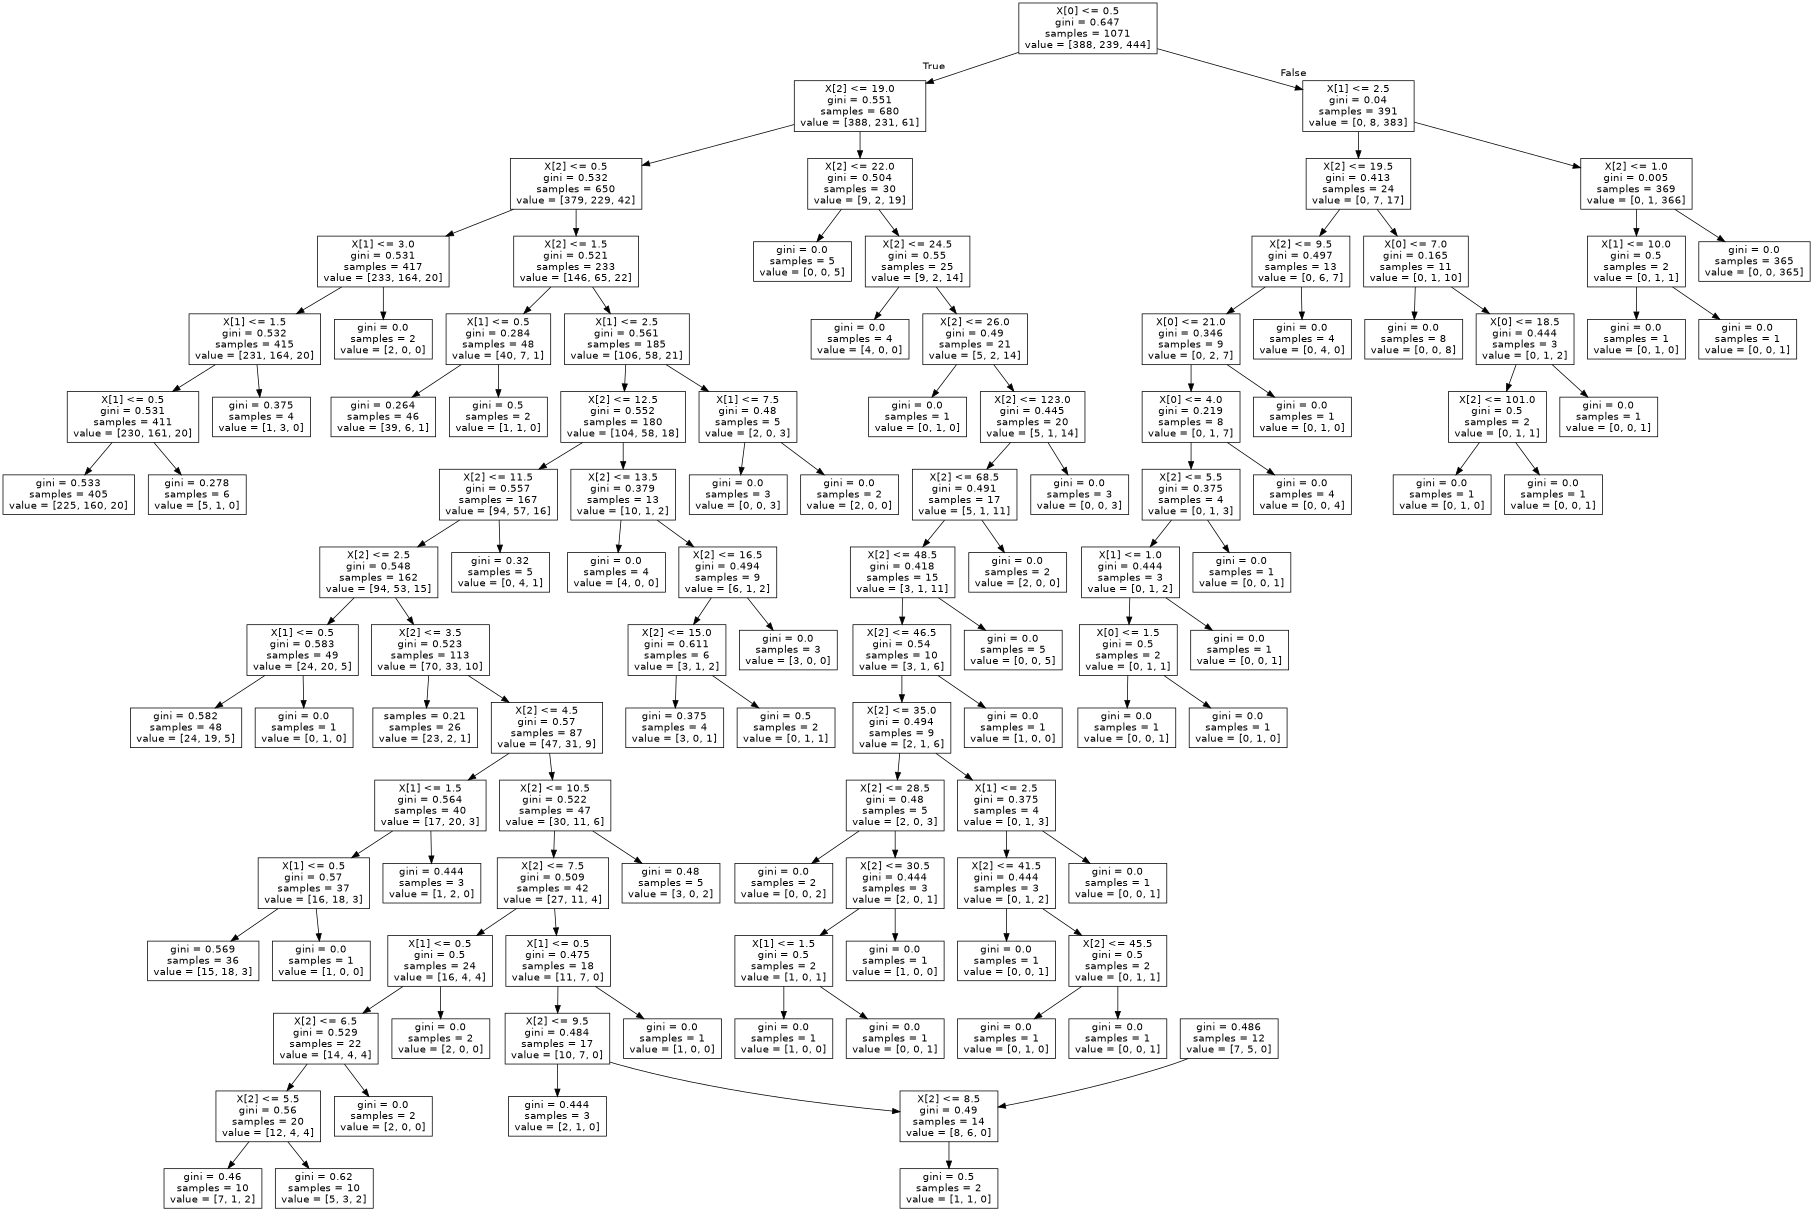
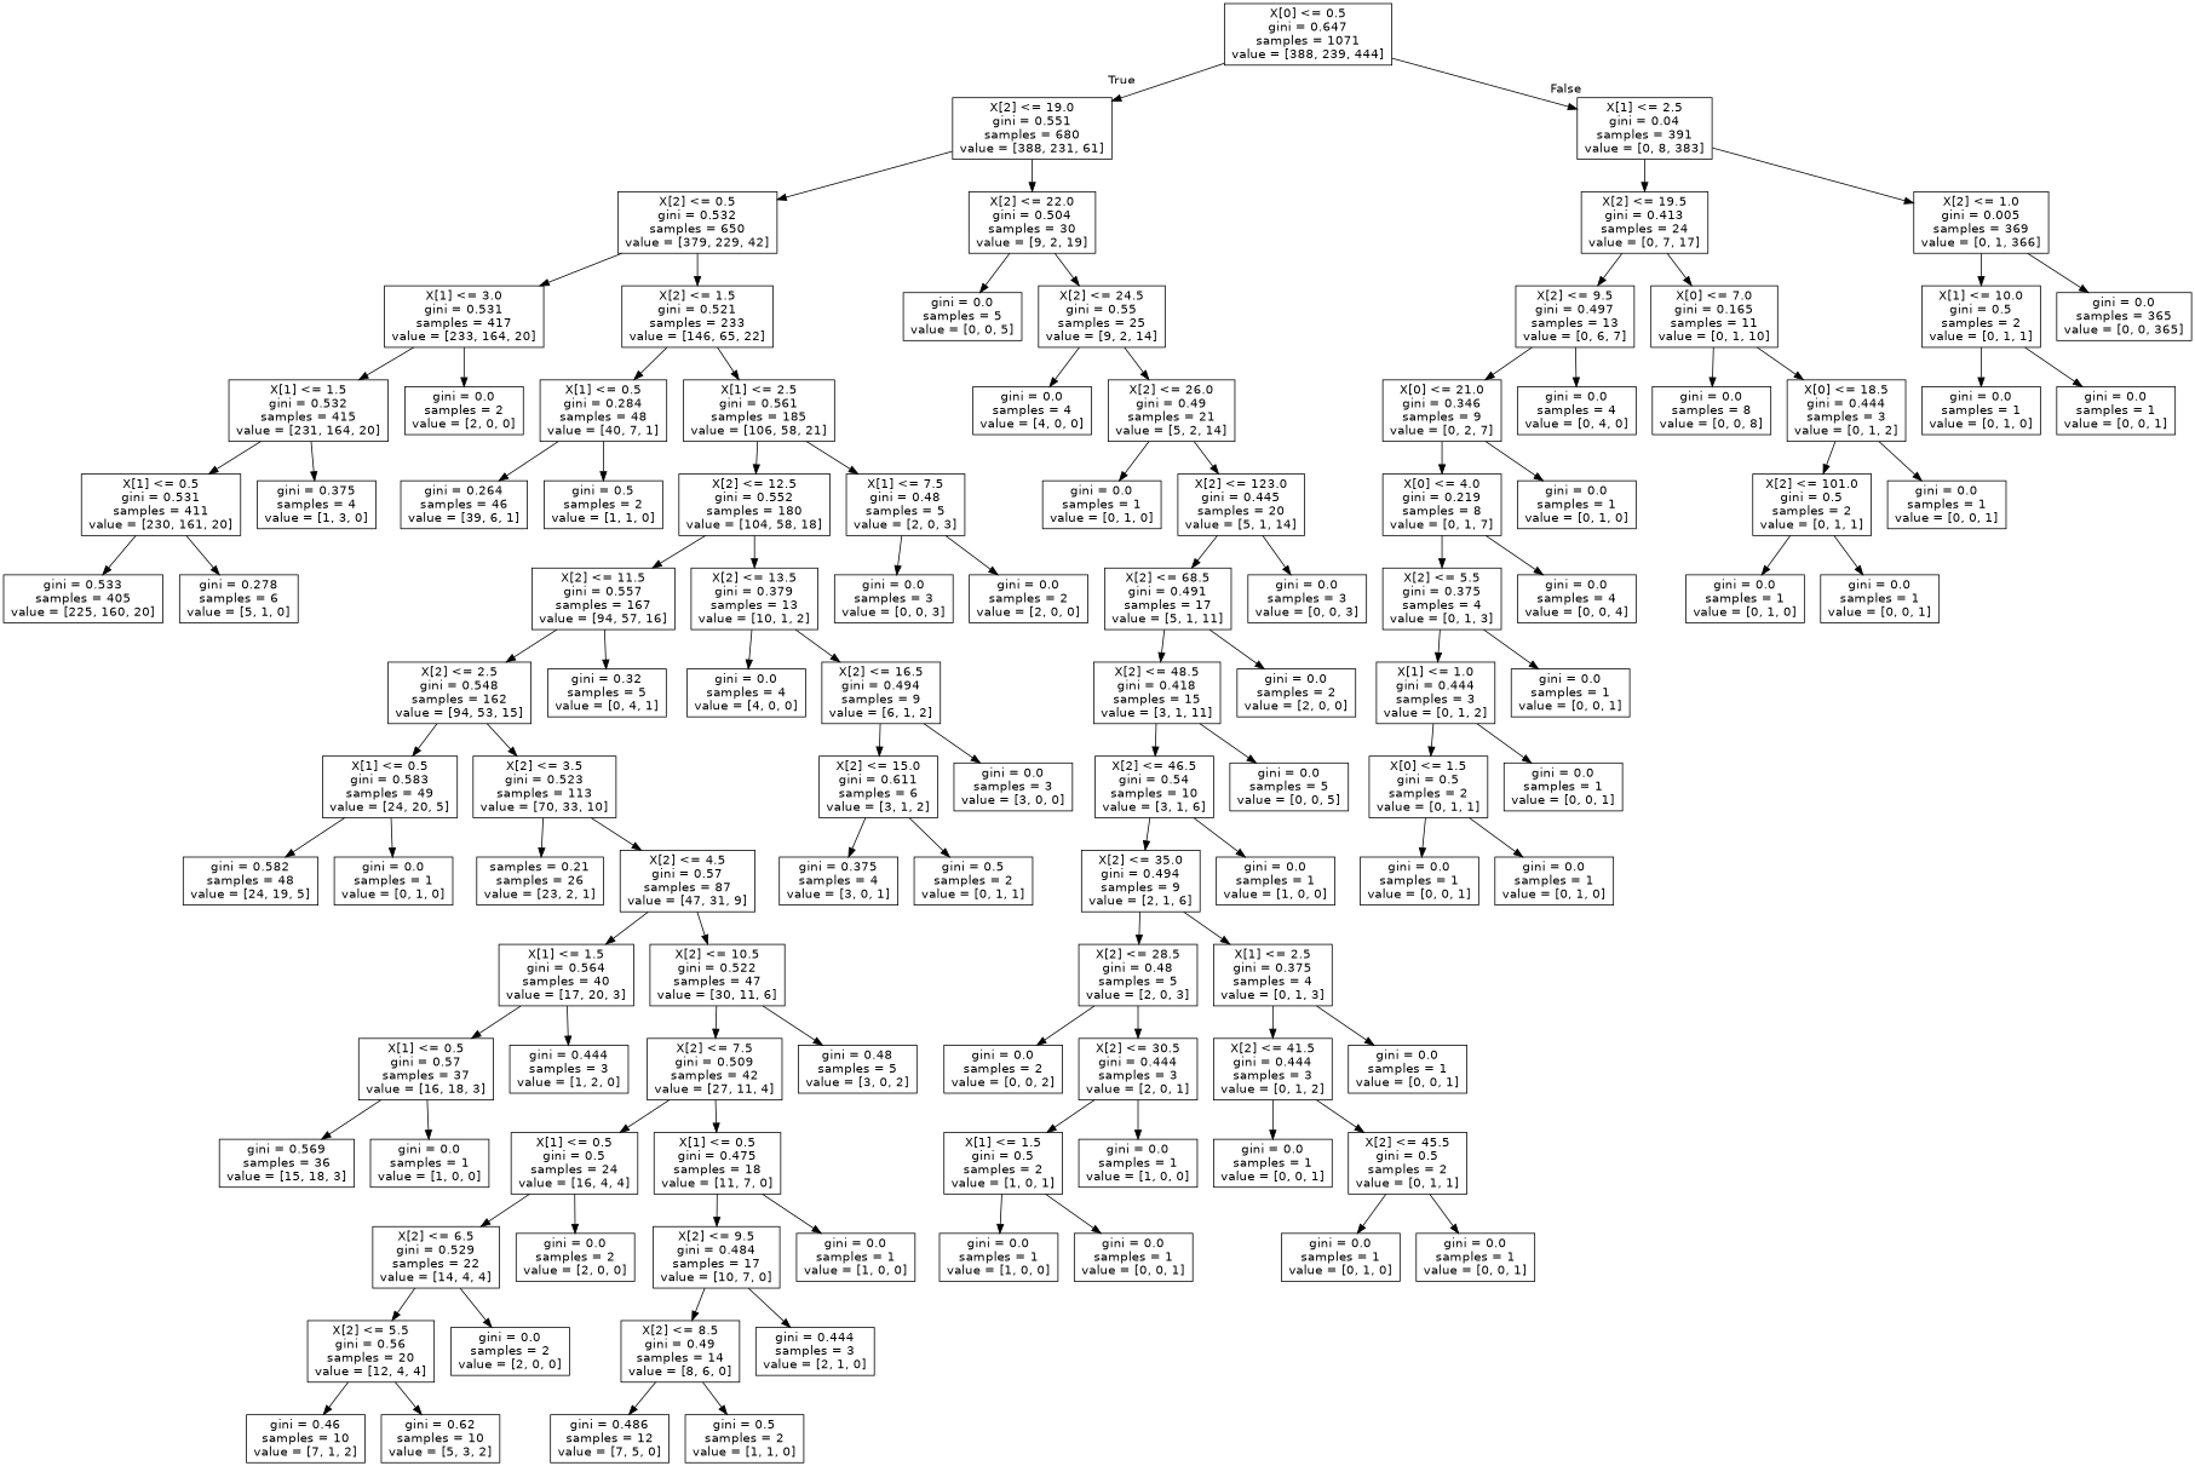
  digraph {
    node [fontname=helvetica shape=box]
    edge [fontname=helvetica]
    n1 [label="X[0] <= 0.5\ngini = 0.647\nsamples = 1071\nvalue = [388, 239, 444]"]
    n2 [label="X[2] <= 19.0\ngini = 0.551\nsamples = 680\nvalue = [388, 231, 61]"]
    n3 [label="X[1] <= 2.5\ngini = 0.04\nsamples = 391\nvalue = [0, 8, 383]"]
    n4 [label="X[2] <= 0.5\ngini = 0.532\nsamples = 650\nvalue = [379, 229, 42]"]
    n5 [label="X[2] <= 22.0\ngini = 0.504\nsamples = 30\nvalue = [9, 2, 19]"]
    n6 [label="X[2] <= 19.5\ngini = 0.413\nsamples = 24\nvalue = [0, 7, 17]"]
    n7 [label="X[2] <= 1.0\ngini = 0.005\nsamples = 369\nvalue = [0, 1, 366]"]
    n8 [label="X[1] <= 3.0\ngini = 0.531\nsamples = 417\nvalue = [233, 164, 20]"]
    n9 [label="X[2] <= 1.5\ngini = 0.521\nsamples = 233\nvalue = [146, 65, 22]"]
    n10 [label="gini = 0.0\nsamples = 5\nvalue = [0, 0, 5]"]
    n11 [label="X[2] <= 24.5\ngini = 0.55\nsamples = 25\nvalue = [9, 2, 14]"]
    n12 [label="X[1] <= 1.5\ngini = 0.532\nsamples = 415\nvalue = [231, 164, 20]"]
    n13 [label="gini = 0.0\nsamples = 2\nvalue = [2, 0, 0]"]
    n14 [label="X[1] <= 0.5\ngini = 0.284\nsamples = 48\nvalue = [40, 7, 1]"]
    n15 [label="X[1] <= 2.5\ngini = 0.561\nsamples = 185\nvalue = [106, 58, 21]"]
    n16 [label="X[1] <= 0.5\ngini = 0.531\nsamples = 411\nvalue = [230, 161, 20]"]
    n17 [label="gini = 0.375\nsamples = 4\nvalue = [1, 3, 0]"]
    n18 [label="gini = 0.533\nsamples = 405\nvalue = [225, 160, 20]"]
    n19 [label="gini = 0.278\nsamples = 6\nvalue = [5, 1, 0]"]
    n20 [label="gini = 0.264\nsamples = 46\nvalue = [39, 6, 1]"]
    n21 [label="gini = 0.5\nsamples = 2\nvalue = [1, 1, 0]"]
    n22 [label="X[2] <= 12.5\ngini = 0.552\nsamples = 180\nvalue = [104, 58, 18]"]
    n23 [label="X[1] <= 7.5\ngini = 0.48\nsamples = 5\nvalue = [2, 0, 3]"]
    n24 [label="X[2] <= 11.5\ngini = 0.557\nsamples = 167\nvalue = [94, 57, 16]"]
    n25 [label="X[2] <= 13.5\ngini = 0.379\nsamples = 13\nvalue = [10, 1, 2]"]
    n26 [label="gini = 0.0\nsamples = 3\nvalue = [0, 0, 3]"]
    n27 [label="gini = 0.0\nsamples = 2\nvalue = [2, 0, 0]"]
    n28 [label="X[2] <= 2.5\ngini = 0.548\nsamples = 162\nvalue = [94, 53, 15]"]
    n29 [label="gini = 0.32\nsamples = 5\nvalue = [0, 4, 1]"]
    n30 [label="gini = 0.0\nsamples = 4\nvalue = [4, 0, 0]"]
    n31 [label="X[2] <= 16.5\ngini = 0.494\nsamples = 9\nvalue = [6, 1, 2]"]
    n32 [label="X[1] <= 0.5\ngini = 0.583\nsamples = 49\nvalue = [24, 20, 5]"]
    n33 [label="X[2] <= 3.5\ngini = 0.523\nsamples = 113\nvalue = [70, 33, 10]"]
    n34 [label="gini = 0.582\nsamples = 48\nvalue = [24, 19, 5]"]
    n35 [label="gini = 0.0\nsamples = 1\nvalue = [0, 1, 0]"]
    n36 [label="samples = 0.21\nsamples = 26\nvalue = [23, 2, 1]"]
    n37 [label="X[2] <= 4.5\ngini = 0.57\nsamples = 87\nvalue = [47, 31, 9]"]
    n38 [label="X[1] <= 1.5\ngini = 0.564\nsamples = 40\nvalue = [17, 20, 3]"]
    n39 [label="X[2] <= 10.5\ngini = 0.522\nsamples = 47\nvalue = [30, 11, 6]"]
    n40 [label="X[1] <= 0.5\ngini = 0.57\nsamples = 37\nvalue = [16, 18, 3]"]
    n41 [label="gini = 0.444\nsamples = 3\nvalue = [1, 2, 0]"]
    n42 [label="X[2] <= 7.5\ngini = 0.509\nsamples = 42\nvalue = [27, 11, 4]"]
    n43 [label="gini = 0.48\nsamples = 5\nvalue = [3, 0, 2]"]
    n44 [label="gini = 0.569\nsamples = 36\nvalue = [15, 18, 3]"]
    n45 [label="gini = 0.0\nsamples = 1\nvalue = [1, 0, 0]"]
    n46 [label="X[1] <= 0.5\ngini = 0.5\nsamples = 24\nvalue = [16, 4, 4]"]
    n47 [label="X[1] <= 0.5\ngini = 0.475\nsamples = 18\nvalue = [11, 7, 0]"]
    n48 [label="X[2] <= 6.5\ngini = 0.529\nsamples = 22\nvalue = [14, 4, 4]"]
    n49 [label="gini = 0.0\nsamples = 2\nvalue = [2, 0, 0]"]
    n50 [label="X[2] <= 9.5\ngini = 0.484\nsamples = 17\nvalue = [10, 7, 0]"]
    n51 [label="gini = 0.0\nsamples = 1\nvalue = [1, 0, 0]"]
    n52 [label="X[2] <= 5.5\ngini = 0.56\nsamples = 20\nvalue = [12, 4, 4]"]
    n53 [label="gini = 0.0\nsamples = 2\nvalue = [2, 0, 0]"]
    n54 [label="gini = 0.46\nsamples = 10\nvalue = [7, 1, 2]"]
    n55 [label="gini = 0.62\nsamples = 10\nvalue = [5, 3, 2]"]
    n56 [label="X[2] <= 8.5\ngini = 0.49\nsamples = 14\nvalue = [8, 6, 0]"]
    n57 [label="gini = 0.444\nsamples = 3\nvalue = [2, 1, 0]"]
    n58 [label="gini = 0.486\nsamples = 12\nvalue = [7, 5, 0]"]
    n59 [label="gini = 0.5\nsamples = 2\nvalue = [1, 1, 0]"]
    n60 [label="X[2] <= 15.0\ngini = 0.611\nsamples = 6\nvalue = [3, 1, 2]"]
    n61 [label="gini = 0.0\nsamples = 3\nvalue = [3, 0, 0]"]
    n62 [label="gini = 0.375\nsamples = 4\nvalue = [3, 0, 1]"]
    n63 [label="gini = 0.5\nsamples = 2\nvalue = [0, 1, 1]"]
    n64 [label="gini = 0.0\nsamples = 4\nvalue = [4, 0, 0]"]
    n65 [label="X[2] <= 26.0\ngini = 0.49\nsamples = 21\nvalue = [5, 2, 14]"]
    n66 [label="gini = 0.0\nsamples = 1\nvalue = [0, 1, 0]"]
    n67 [label="X[2] <= 123.0\ngini = 0.445\nsamples = 20\nvalue = [5, 1, 14]"]
    n68 [label="X[2] <= 68.5\ngini = 0.491\nsamples = 17\nvalue = [5, 1, 11]"]
    n69 [label="gini = 0.0\nsamples = 3\nvalue = [0, 0, 3]"]
    n70 [label="X[2] <= 48.5\ngini = 0.418\nsamples = 15\nvalue = [3, 1, 11]"]
    n71 [label="gini = 0.0\nsamples = 2\nvalue = [2, 0, 0]"]
    n72 [label="X[2] <= 46.5\ngini = 0.54\nsamples = 10\nvalue = [3, 1, 6]"]
    n73 [label="gini = 0.0\nsamples = 5\nvalue = [0, 0, 5]"]
    n74 [label="X[2] <= 35.0\ngini = 0.494\nsamples = 9\nvalue = [2, 1, 6]"]
    n75 [label="gini = 0.0\nsamples = 1\nvalue = [1, 0, 0]"]
    n76 [label="X[2] <= 28.5\ngini = 0.48\nsamples = 5\nvalue = [2, 0, 3]"]
    n77 [label="X[1] <= 2.5\ngini = 0.375\nsamples = 4\nvalue = [0, 1, 3]"]
    n78 [label="gini = 0.0\nsamples = 2\nvalue = [0, 0, 2]"]
    n79 [label="X[2] <= 30.5\ngini = 0.444\nsamples = 3\nvalue = [2, 0, 1]"]
    n80 [label="X[2] <= 41.5\ngini = 0.444\nsamples = 3\nvalue = [0, 1, 2]"]
    n81 [label="gini = 0.0\nsamples = 1\nvalue = [0, 0, 1]"]
    n82 [label="X[1] <= 1.5\ngini = 0.5\nsamples = 2\nvalue = [1, 0, 1]"]
    n83 [label="gini = 0.0\nsamples = 1\nvalue = [1, 0, 0]"]
    n84 [label="gini = 0.0\nsamples = 1\nvalue = [1, 0, 0]"]
    n85 [label="gini = 0.0\nsamples = 1\nvalue = [0, 0, 1]"]
    n86 [label="gini = 0.0\nsamples = 1\nvalue = [0, 0, 1]"]
    n87 [label="X[2] <= 45.5\ngini = 0.5\nsamples = 2\nvalue = [0, 1, 1]"]
    n88 [label="gini = 0.0\nsamples = 1\nvalue = [0, 1, 0]"]
    n89 [label="gini = 0.0\nsamples = 1\nvalue = [0, 0, 1]"]
    n90 [label="X[2] <= 9.5\ngini = 0.497\nsamples = 13\nvalue = [0, 6, 7]"]
    n91 [label="X[0] <= 7.0\ngini = 0.165\nsamples = 11\nvalue = [0, 1, 10]"]
    n92 [label="X[1] <= 10.0\ngini = 0.5\nsamples = 2\nvalue = [0, 1, 1]"]
    n93 [label="gini = 0.0\nsamples = 365\nvalue = [0, 0, 365]"]
    n94 [label="X[0] <= 21.0\ngini = 0.346\nsamples = 9\nvalue = [0, 2, 7]"]
    n95 [label="gini = 0.0\nsamples = 4\nvalue = [0, 4, 0]"]
    n96 [label="gini = 0.0\nsamples = 8\nvalue = [0, 0, 8]"]
    n97 [label="X[0] <= 18.5\ngini = 0.444\nsamples = 3\nvalue = [0, 1, 2]"]
    n98 [label="X[0] <= 4.0\ngini = 0.219\nsamples = 8\nvalue = [0, 1, 7]"]
    n99 [label="gini = 0.0\nsamples = 1\nvalue = [0, 1, 0]"]
    n100 [label="X[2] <= 5.5\ngini = 0.375\nsamples = 4\nvalue = [0, 1, 3]"]
    n101 [label="gini = 0.0\nsamples = 4\nvalue = [0, 0, 4]"]
    n102 [label="X[1] <= 1.0\ngini = 0.444\nsamples = 3\nvalue = [0, 1, 2]"]
    n103 [label="gini = 0.0\nsamples = 1\nvalue = [0, 0, 1]"]
    n104 [label="X[0] <= 1.5\ngini = 0.5\nsamples = 2\nvalue = [0, 1, 1]"]
    n105 [label="gini = 0.0\nsamples = 1\nvalue = [0, 0, 1]"]
    n106 [label="gini = 0.0\nsamples = 1\nvalue = [0, 0, 1]"]
    n107 [label="gini = 0.0\nsamples = 1\nvalue = [0, 1, 0]"]
    n108 [label="X[2] <= 101.0\ngini = 0.5\nsamples = 2\nvalue = [0, 1, 1]"]
    n109 [label="gini = 0.0\nsamples = 1\nvalue = [0, 0, 1]"]
    n110 [label="gini = 0.0\nsamples = 1\nvalue = [0, 1, 0]"]
    n111 [label="gini = 0.0\nsamples = 1\nvalue = [0, 0, 1]"]
    n112 [label="gini = 0.0\nsamples = 1\nvalue = [0, 1, 0]"]
    n113 [label="gini = 0.0\nsamples = 1\nvalue = [0, 0, 1]"]
    n1 -> n2 [headlabel=True labelangle=45 labeldistance=2.5]
    n1 -> n3 [headlabel=False labelangle=-45 labeldistance=2.5]
    n2 -> n4
    n2 -> n5
    n3 -> n6
    n3 -> n7
    n4 -> n8
    n4 -> n9
    n5 -> n10
    n5 -> n11
    n6 -> n90
    n6 -> n91
    n7 -> n92
    n7 -> n93
    n8 -> n12
    n8 -> n13
    n9 -> n14
    n9 -> n15
    n11 -> n64
    n11 -> n65
    n12 -> n16
    n12 -> n17
    n14 -> n20
    n14 -> n21
    n15 -> n22
    n15 -> n23
    n16 -> n18
    n16 -> n19
    n22 -> n24
    n22 -> n25
    n23 -> n26
    n23 -> n27
    n24 -> n28
    n24 -> n29
    n25 -> n30
    n25 -> n31
    n28 -> n32
    n28 -> n33
    n31 -> n60
    n31 -> n61
    n32 -> n34
    n32 -> n35
    n33 -> n36
    n33 -> n37
    n37 -> n38
    n37 -> n39
    n38 -> n40
    n38 -> n41
    n39 -> n42
    n39 -> n43
    n40 -> n44
    n40 -> n45
    n42 -> n46
    n42 -> n47
    n46 -> n48
    n46 -> n49
    n47 -> n50
    n47 -> n51
    n48 -> n52
    n48 -> n53
    n50 -> n56
    n50 -> n57
    n52 -> n54
    n52 -> n55
-   n58 -> n56
+   n56 -> n58
    n56 -> n59
    n60 -> n62
    n60 -> n63
    n65 -> n66
    n65 -> n67
    n67 -> n68
    n67 -> n69
    n68 -> n70
    n68 -> n71
    n70 -> n72
    n70 -> n73
    n72 -> n74
    n72 -> n75
    n74 -> n76
    n74 -> n77
    n76 -> n78
    n76 -> n79
    n77 -> n80
    n77 -> n81
    n79 -> n82
    n79 -> n83
    n80 -> n86
    n80 -> n87
    n82 -> n84
    n82 -> n85
    n87 -> n88
    n87 -> n89
    n90 -> n94
    n90 -> n95
    n91 -> n96
    n91 -> n97
    n92 -> n112
    n92 -> n113
    n94 -> n98
    n94 -> n99
    n97 -> n108
    n97 -> n109
    n98 -> n100
    n98 -> n101
    n100 -> n102
    n100 -> n103
    n102 -> n104
    n102 -> n105
    n104 -> n106
    n104 -> n107
    n108 -> n110
    n108 -> n111
  }
